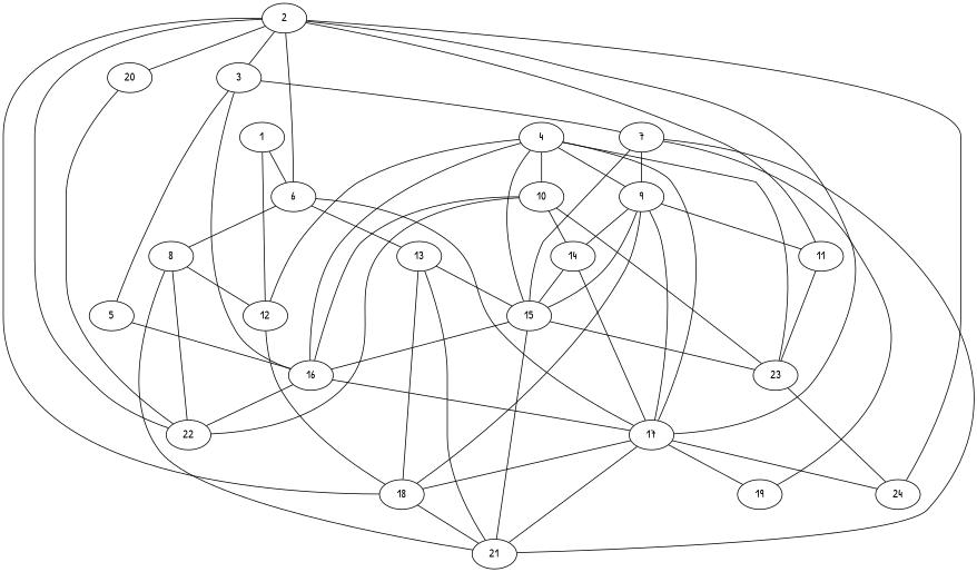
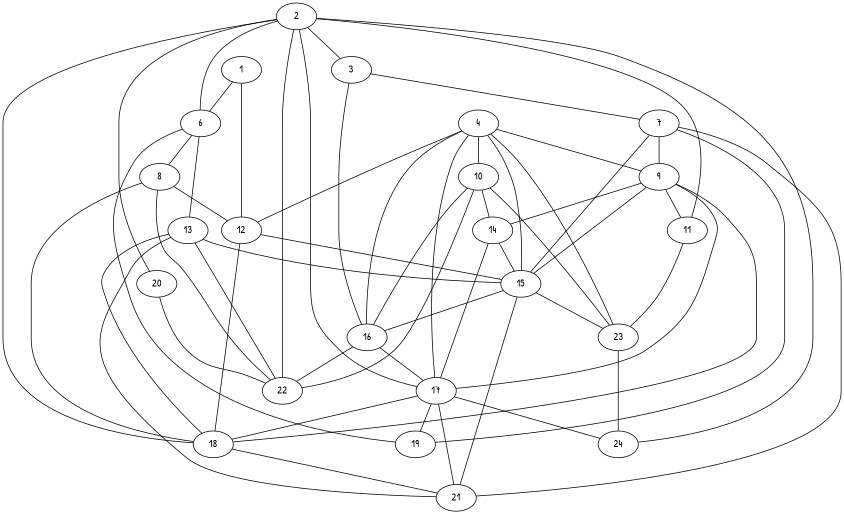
  strict graph {
    fontname="Patrick Hand"
    node [fontname="Patrick Hand"]
    edge [fontname="Patrick Hand" is_available=True prob=1.0]
-   5
    16
    11
    23
    12
    18
    15
    1
    6
    17
    8
    13
    2
    3
    20
    22
    24
    7
    19
    21
    9
    4
    10
    14
-   5 -- 16 [prob=0.204130352254]
    16 -- 17
    16 -- 22 [prob=0.484898358241]
    11 -- 23
    23 -- 24 [prob=0.102841103574]
    12 -- 18 [prob=0.179637263281]
+   12 -- 15
    18 -- 21
    15 -- 16 [prob=0.897748775095]
    15 -- 23
    15 -- 21 [prob=0.911914949241]
    1 -- 12
    1 -- 6 [prob=0.912729596959]
-   6 -- 17
+   6 -- 19
    6 -- 8 [prob=0.844178431489]
    6 -- 13
    17 -- 18 [prob=0.891605548793]
    17 -- 24 [prob=0.752926808902]
    17 -- 19 [prob=0.227239258415]
    17 -- 21 [prob=0.833158065404]
    8 -- 12 [prob=0.946933450396]
    8 -- 22 [prob=0.331769535614]
-   8 -- 21 [prob=0.189934094821]
+   8 -- 18 [prob=0.189934094821]
    13 -- 18 [prob=0.831151501433]
    13 -- 15 [prob=0.603414887388]
+   13 -- 22 [prob=0.321526303221]
    13 -- 21 [prob=0.328763954087]
    2 -- 11
    2 -- 18 [prob=0.556838454358]
    2 -- 6 [prob=0.654951824514]
    2 -- 17 [prob=0.403585920037]
    2 -- 3 [prob=0.360711804104]
    2 -- 20
    2 -- 22 [prob=0.31038427875]
    2 -- 24 [prob=0.589951526]
-   3 -- 5 [prob=0.822764441772]
    3 -- 16 [prob=0.0712023862638]
    3 -- 7
    20 -- 22 [prob=0.280027126588]
    7 -- 15 [prob=0.711824455945]
    7 -- 19 [prob=0.531646369641]
    7 -- 21 [prob=0.991580013411]
    7 -- 9 [prob=0.766912752424]
    9 -- 11 [prob=0.400562535802]
    9 -- 18
    9 -- 15 [prob=0.215292447141]
    9 -- 17 [prob=0.158823925476]
    9 -- 14 [prob=0.270110061674]
    4 -- 16
    4 -- 23 [prob=0.622834819327]
    4 -- 12 [prob=0.605366541023]
    4 -- 15 [prob=0.981352168729]
    4 -- 17 [prob=0.59496760474]
    4 -- 9
    4 -- 10
    10 -- 16 [prob=0.0403227028082]
    10 -- 23
    10 -- 22
    10 -- 14 [prob=0.330852462357]
    14 -- 15 [prob=0.53024355282]
    14 -- 17 [prob=0.791133272522]
  }
